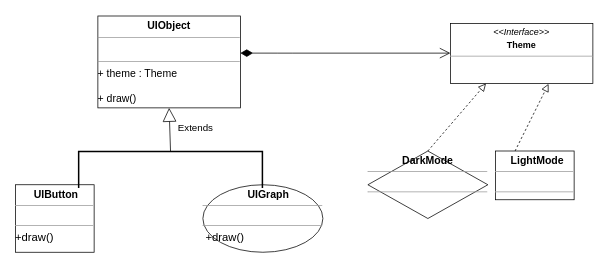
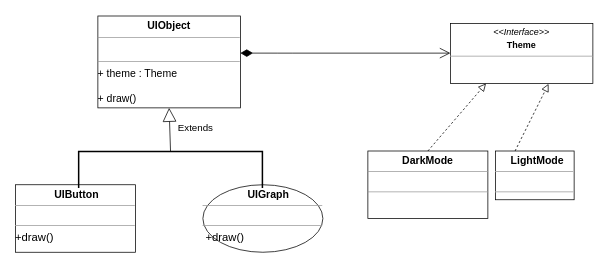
  <mxCell id="0" />
  <mxCell id="1" parent="0" />
  <mxCell id="2" value="&lt;p style=&quot;margin: 0px ; margin-top: 4px ; text-align: center&quot;&gt;&lt;i&gt;&amp;lt;&amp;lt;Interface&amp;gt;&amp;gt;&lt;/i&gt;&lt;br&gt;&lt;/p&gt;&lt;p style=&quot;margin: 0px ; margin-top: 4px ; text-align: center&quot;&gt;&lt;b&gt;Theme&lt;/b&gt;&lt;br&gt;&lt;/p&gt;&lt;hr size=&quot;1&quot;&gt;&lt;p style=&quot;text-align: justify ; margin: 0px 0px 0px 4px&quot;&gt;&lt;font style=&quot;font-size: 14px&quot;&gt;&amp;nbsp;&amp;nbsp;&lt;/font&gt;&lt;/p&gt;" style="verticalAlign=top;align=left;overflow=fill;fontSize=12;fontFamily=Helvetica;html=1;" parent="1" vertex="1"><mxGeometry x="600" y="30.5" width="190" height="80" as="geometry" /></mxCell>
- <mxCell id="3" value="&lt;p style=&quot;margin: 0px ; margin-top: 4px ; text-align: center&quot;&gt;&lt;span style=&quot;font-size: 14px&quot;&gt;&lt;b&gt;DarkMode&lt;/b&gt;&lt;/span&gt;&lt;br&gt;&lt;/p&gt;&lt;hr size=&quot;1&quot;&gt;&lt;p style=&quot;margin: 0px ; margin-left: 4px&quot;&gt;&lt;br&gt;&lt;/p&gt;&lt;hr size=&quot;1&quot;&gt;&lt;p style=&quot;margin: 0px 0px 0px 4px ; font-size: 14px&quot;&gt;&lt;/p&gt;" style="rhombus;verticalAlign=top;align=left;overflow=fill;fontSize=12;fontFamily=Helvetica;html=1;" parent="1" vertex="1"><mxGeometry x="490" y="200.5" width="160" height="90" as="geometry" /></mxCell>
+ <mxCell id="3" value="&lt;p style=&quot;margin: 0px ; margin-top: 4px ; text-align: center&quot;&gt;&lt;span style=&quot;font-size: 14px&quot;&gt;&lt;b&gt;DarkMode&lt;/b&gt;&lt;/span&gt;&lt;br&gt;&lt;/p&gt;&lt;hr size=&quot;1&quot;&gt;&lt;p style=&quot;margin: 0px ; margin-left: 4px&quot;&gt;&lt;br&gt;&lt;/p&gt;&lt;hr size=&quot;1&quot;&gt;&lt;p style=&quot;margin: 0px 0px 0px 4px ; font-size: 14px&quot;&gt;&lt;/p&gt;" style="verticalAlign=top;align=left;overflow=fill;fontSize=12;fontFamily=Helvetica;html=1;" parent="1" vertex="1"><mxGeometry x="490" y="200.5" width="160" height="90" as="geometry" /></mxCell>
  <mxCell id="4" value="&lt;p style=&quot;margin: 0px ; margin-top: 4px ; text-align: center&quot;&gt;&lt;b&gt;&amp;nbsp;&lt;/b&gt;&lt;b style=&quot;font-size: 14px&quot;&gt;&amp;nbsp;LightMode&lt;/b&gt;&lt;/p&gt;&lt;hr size=&quot;1&quot;&gt;&lt;p style=&quot;margin: 0px ; margin-left: 4px&quot;&gt;&lt;br&gt;&lt;/p&gt;&lt;hr size=&quot;1&quot;&gt;&lt;p style=&quot;margin: 0px ; margin-left: 4px&quot;&gt;&lt;br&gt;&lt;/p&gt;" style="verticalAlign=top;align=left;overflow=fill;fontSize=12;fontFamily=Helvetica;html=1;" parent="1" vertex="1"><mxGeometry x="660" y="200.5" width="105" height="65" as="geometry" /></mxCell>
- <mxCell id="5" value="&lt;p style=&quot;margin: 0px ; margin-top: 4px ; text-align: center&quot;&gt;&lt;span style=&quot;font-size: 14px&quot;&gt;&lt;b&gt;&amp;nbsp; UIButton&amp;nbsp;&lt;/b&gt;&lt;/span&gt;&lt;br&gt;&lt;/p&gt;&lt;hr size=&quot;1&quot;&gt;&lt;p style=&quot;margin: 0px ; margin-left: 4px&quot;&gt;&lt;br&gt;&lt;/p&gt;&lt;hr size=&quot;1&quot;&gt;&lt;font style=&quot;font-size: 15px&quot;&gt;+draw()&lt;/font&gt;&lt;br&gt;&lt;p style=&quot;margin: 0px 0px 0px 4px ; font-size: 14px&quot;&gt;&lt;/p&gt;" style="verticalAlign=top;align=left;overflow=fill;fontSize=12;fontFamily=Helvetica;html=1;" parent="1" vertex="1"><mxGeometry x="20" y="245.5" width="105" height="90" as="geometry" /></mxCell>
+ <mxCell id="5" value="&lt;p style=&quot;margin: 0px ; margin-top: 4px ; text-align: center&quot;&gt;&lt;span style=&quot;font-size: 14px&quot;&gt;&lt;b&gt;&amp;nbsp; UIButton&amp;nbsp;&lt;/b&gt;&lt;/span&gt;&lt;br&gt;&lt;/p&gt;&lt;hr size=&quot;1&quot;&gt;&lt;p style=&quot;margin: 0px ; margin-left: 4px&quot;&gt;&lt;br&gt;&lt;/p&gt;&lt;hr size=&quot;1&quot;&gt;&lt;font style=&quot;font-size: 15px&quot;&gt;+draw()&lt;/font&gt;&lt;br&gt;&lt;p style=&quot;margin: 0px 0px 0px 4px ; font-size: 14px&quot;&gt;&lt;/p&gt;" style="verticalAlign=top;align=left;overflow=fill;fontSize=12;fontFamily=Helvetica;html=1;" parent="1" vertex="1"><mxGeometry x="20" y="245.5" width="160" height="90" as="geometry" /></mxCell>
  <mxCell id="6" value="&lt;p style=&quot;margin: 0px ; margin-top: 4px ; text-align: center&quot;&gt;&lt;b&gt;&amp;nbsp;&lt;/b&gt;&lt;b style=&quot;font-size: 14px&quot;&gt;&amp;nbsp;&lt;/b&gt;&lt;b style=&quot;font-size: 14px&quot;&gt;&amp;nbsp; UIGraph&lt;/b&gt;&lt;/p&gt;&lt;hr size=&quot;1&quot;&gt;&lt;p style=&quot;margin: 0px ; margin-left: 4px&quot;&gt;&lt;br&gt;&lt;/p&gt;&lt;hr size=&quot;1&quot;&gt;&lt;p style=&quot;margin: 0px ; margin-left: 4px&quot;&gt;&lt;span style=&quot;font-size: 15px&quot;&gt;+draw()&lt;/span&gt;&lt;br&gt;&lt;/p&gt;" style="ellipse;verticalAlign=top;align=left;overflow=fill;fontSize=12;fontFamily=Helvetica;html=1;" parent="1" vertex="1"><mxGeometry x="270" y="245.5" width="160" height="90" as="geometry" /></mxCell>
  <mxCell id="7" value="" style="strokeWidth=2;html=1;shape=mxgraph.flowchart.annotation_1;align=left;pointerEvents=1;rotation=90;" parent="1" vertex="1"><mxGeometry x="202.5" y="103" width="48.75" height="245" as="geometry" /></mxCell>
  <mxCell id="8" value="&lt;font style=&quot;font-size: 13px&quot;&gt;Extends&lt;/font&gt;" style="endArrow=block;endSize=16;endFill=0;html=1;exitX=0;exitY=0.5;exitDx=0;exitDy=0;exitPerimeter=0;entryX=0.5;entryY=1;entryDx=0;entryDy=0;" parent="1" source="7" target="9" edge="1"><mxGeometry x="0.062" y="-34" width="160" relative="1" as="geometry"><mxPoint x="220" y="175.5" as="sourcePoint" /><mxPoint x="225" y="155.5" as="targetPoint" /><mxPoint as="offset" /></mxGeometry></mxCell>
  <mxCell id="9" value="&lt;p style=&quot;margin: 4px 0px 0px ; text-align: center ; font-size: 14px&quot;&gt;&lt;font style=&quot;font-size: 14px&quot;&gt;&lt;b&gt;UIObject&lt;/b&gt;&lt;br&gt;&lt;/font&gt;&lt;/p&gt;&lt;hr size=&quot;1&quot; style=&quot;font-size: 14px&quot;&gt;&lt;p style=&quot;margin: 0px 0px 0px 4px ; font-size: 14px&quot;&gt;&lt;/p&gt;&lt;font style=&quot;font-size: 14px&quot;&gt;&lt;br&gt;&lt;/font&gt;&lt;hr size=&quot;1&quot; style=&quot;font-size: 14px&quot;&gt;&lt;font style=&quot;font-size: 14px&quot;&gt;+ theme : Theme&lt;br&gt;&lt;br&gt;+ draw()&lt;/font&gt;&lt;br&gt;&lt;p style=&quot;margin: 0px 0px 0px 4px ; font-size: 14px&quot;&gt;&lt;/p&gt;" style="verticalAlign=top;align=left;overflow=fill;fontSize=12;fontFamily=Helvetica;html=1;" parent="1" vertex="1"><mxGeometry x="130" y="20.5" width="190" height="122.5" as="geometry" /></mxCell>
  <mxCell id="10" value="" style="endArrow=block;startArrow=none;endFill=0;startFill=0;endSize=8;html=1;verticalAlign=bottom;dashed=1;labelBackgroundColor=none;exitX=0.5;exitY=0;exitDx=0;exitDy=0;entryX=0.25;entryY=1;entryDx=0;entryDy=0;" parent="1" source="3" target="2" edge="1"><mxGeometry width="160" relative="1" as="geometry"><mxPoint x="550" y="153" as="sourcePoint" /><mxPoint x="710" y="153" as="targetPoint" /></mxGeometry></mxCell>
  <mxCell id="11" value="" style="endArrow=block;startArrow=none;endFill=0;startFill=0;endSize=8;html=1;verticalAlign=bottom;dashed=1;labelBackgroundColor=none;exitX=0.25;exitY=0;exitDx=0;exitDy=0;entryX=0.689;entryY=1.006;entryDx=0;entryDy=0;entryPerimeter=0;" parent="1" source="4" target="2" edge="1"><mxGeometry width="160" relative="1" as="geometry"><mxPoint x="640" y="143" as="sourcePoint" /><mxPoint x="800" y="143" as="targetPoint" /></mxGeometry></mxCell>
  <mxCell id="12" value="" style="endArrow=open;html=1;endSize=12;startArrow=diamondThin;startSize=14;startFill=1;edgeStyle=orthogonalEdgeStyle;align=left;verticalAlign=bottom;exitX=1;exitY=0.404;exitDx=0;exitDy=0;exitPerimeter=0;" edge="1" parent="1" source="9"><mxGeometry x="-0.75" y="47" relative="1" as="geometry"><mxPoint x="440" y="70" as="sourcePoint" /><mxPoint x="600" y="70" as="targetPoint" /><Array as="points"><mxPoint x="380" y="70" /><mxPoint x="380" y="70" /></Array><mxPoint as="offset" /></mxGeometry></mxCell>
